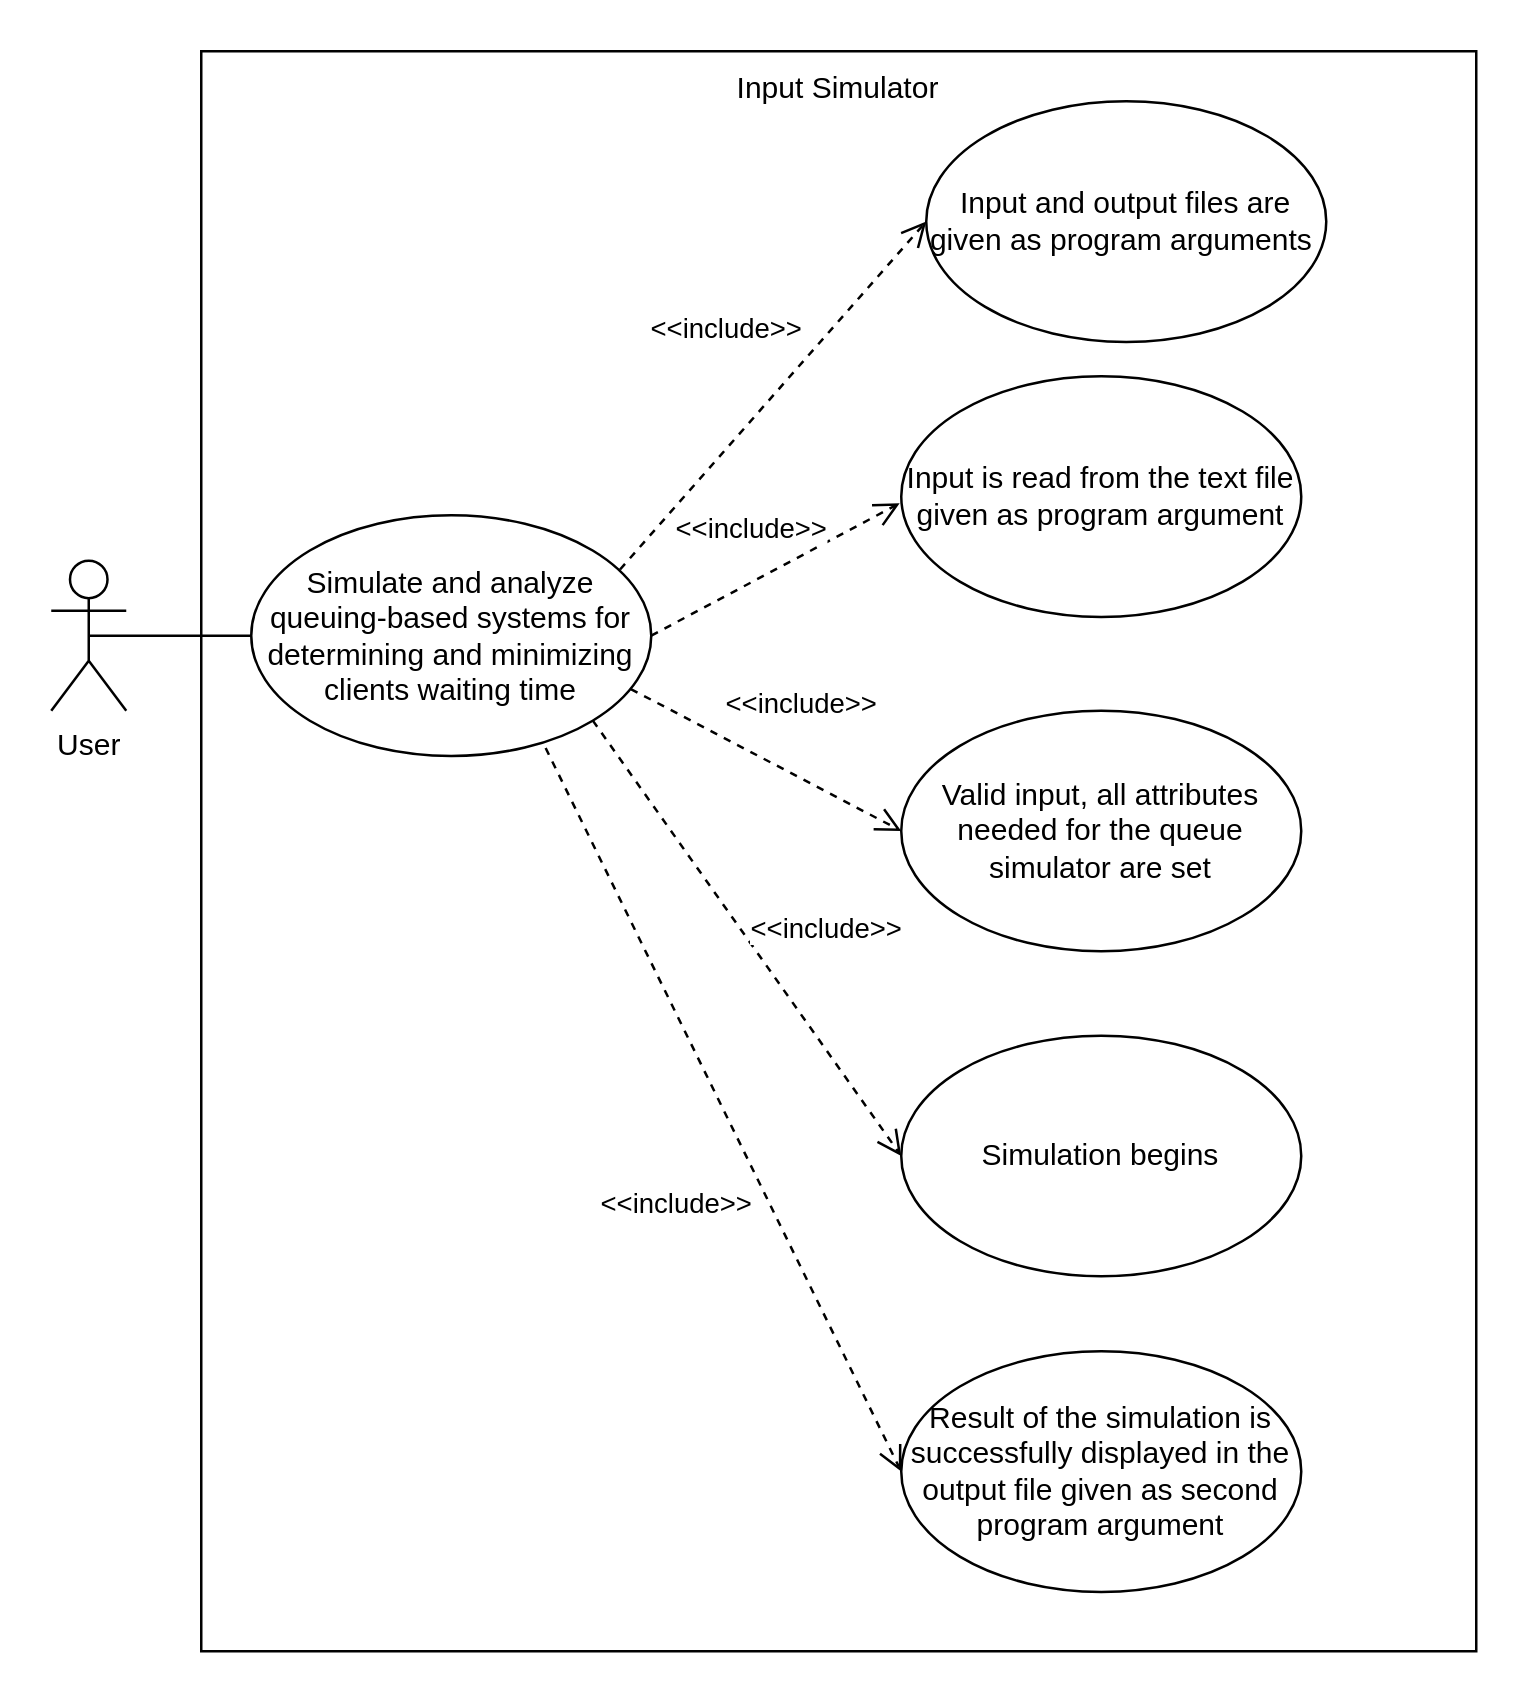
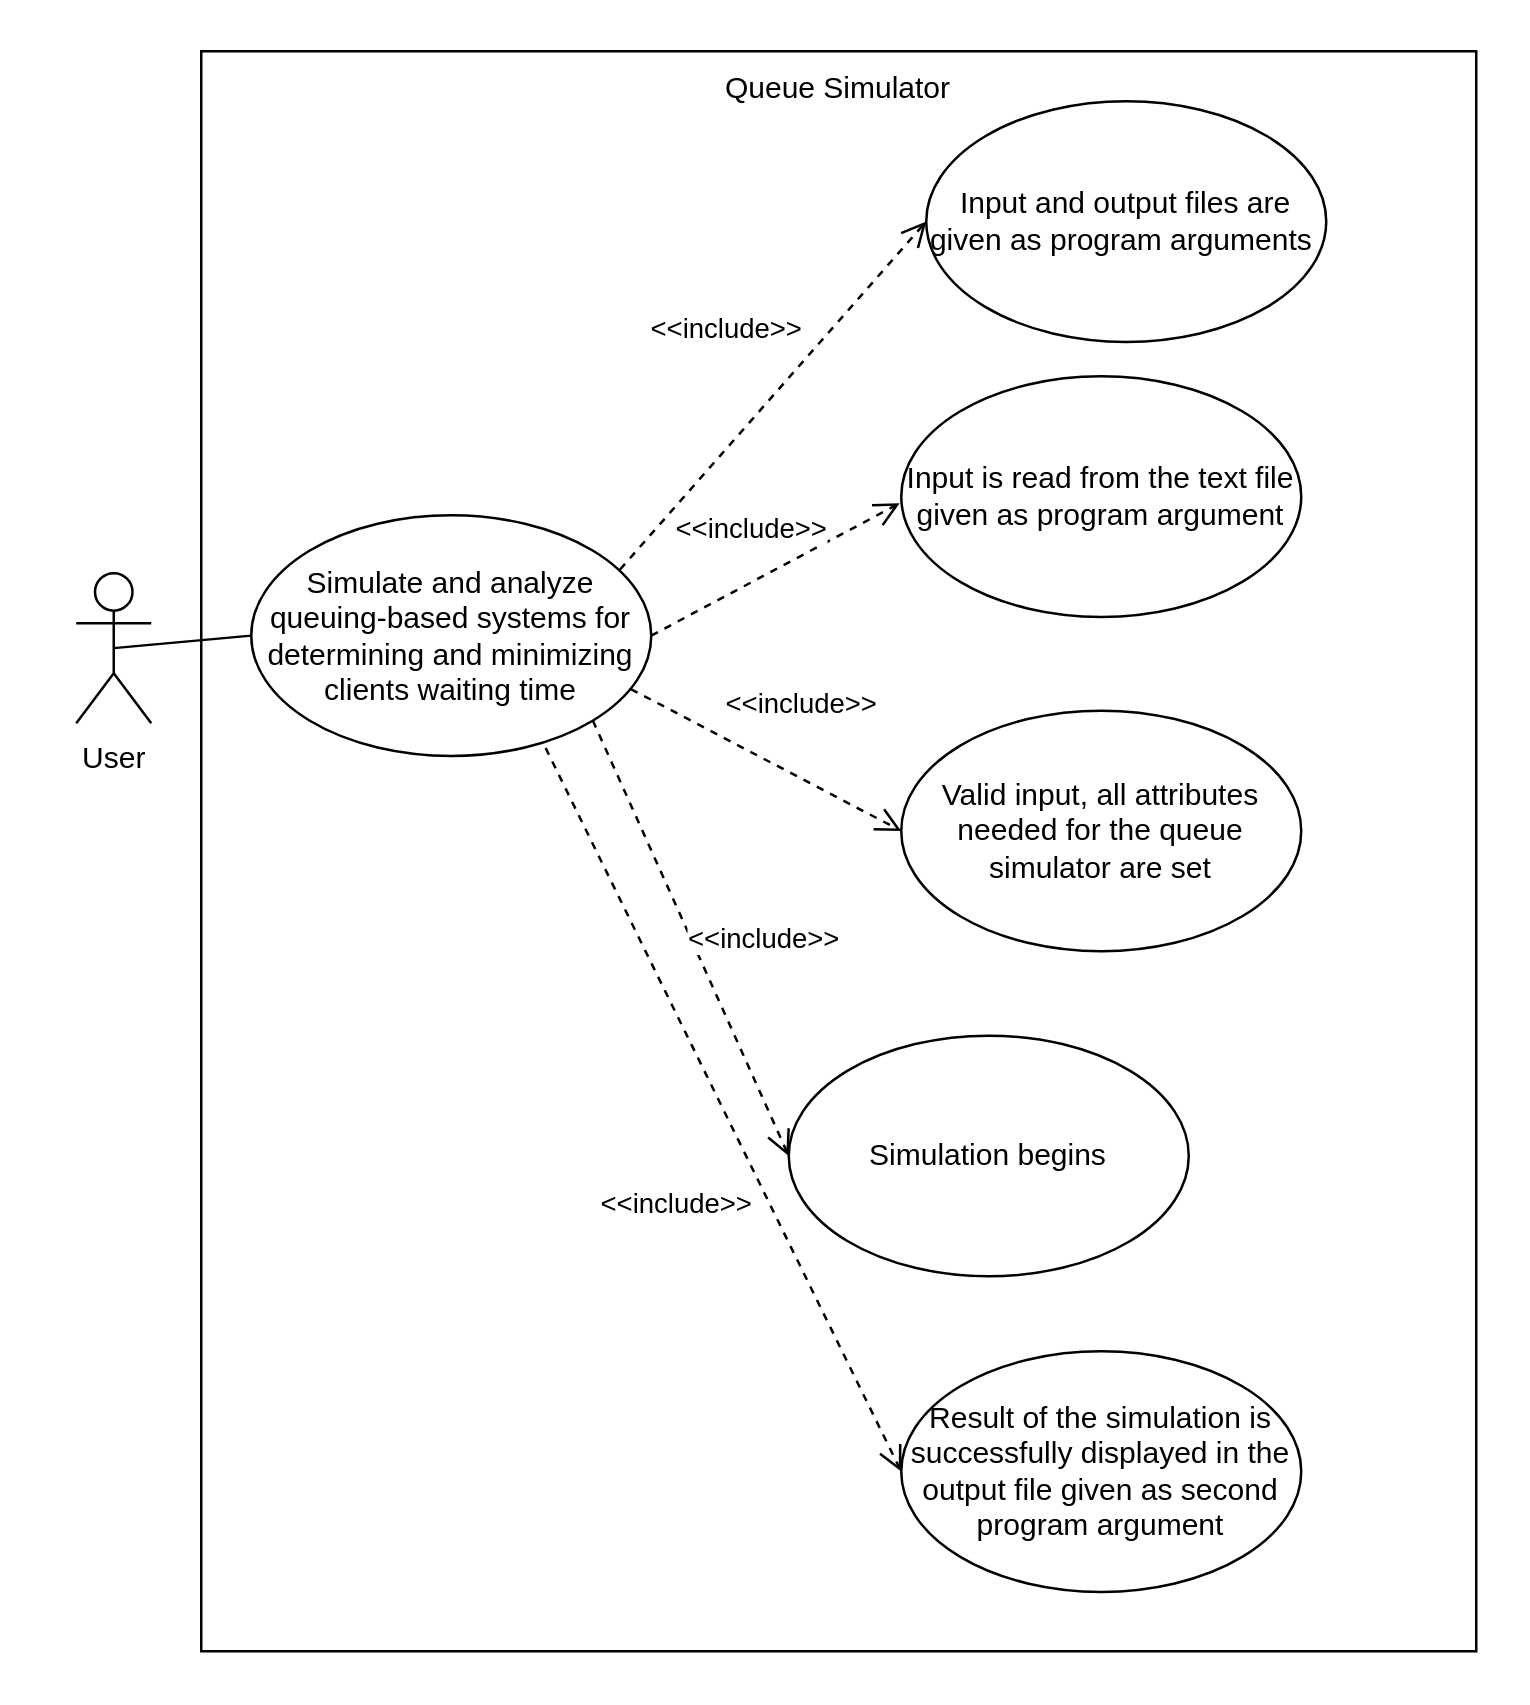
  <mxCell id="0" />
  <mxCell id="1" parent="0" />
- <mxCell id="2" value="User&lt;br&gt;" style="shape=umlActor;verticalLabelPosition=bottom;verticalAlign=top;html=1;outlineConnect=0;" vertex="1" parent="1"><mxGeometry x="20" y="223.75" width="30" height="60" as="geometry" /></mxCell>
+ <mxCell id="2" value="User&lt;br&gt;" style="shape=umlActor;verticalLabelPosition=bottom;verticalAlign=top;html=1;outlineConnect=0;" vertex="1" parent="1"><mxGeometry x="30" y="228.75" width="30" height="60" as="geometry" /></mxCell>
  <mxCell id="3" value="" style="rounded=0;whiteSpace=wrap;html=1;fillColor=none;" vertex="1" parent="1"><mxGeometry x="80" y="20" width="510" height="640" as="geometry" /></mxCell>
- <mxCell id="4" value="Input Simulator" style="text;html=1;strokeColor=none;fillColor=none;align=center;verticalAlign=middle;whiteSpace=wrap;rounded=0;" vertex="1" parent="1"><mxGeometry x="275" y="20" width="120" height="30" as="geometry" /></mxCell>
+ <mxCell id="4" value="Queue Simulator" style="text;html=1;strokeColor=none;fillColor=none;align=center;verticalAlign=middle;whiteSpace=wrap;rounded=0;" vertex="1" parent="1"><mxGeometry x="275" y="20" width="120" height="30" as="geometry" /></mxCell>
  <mxCell id="5" value="Simulate and analyze queuing-based systems for determining and minimizing clients waiting time" style="ellipse;whiteSpace=wrap;html=1;" vertex="1" parent="1"><mxGeometry x="100" y="205.63" width="160" height="96.25" as="geometry" /></mxCell>
  <mxCell id="6" value="" style="endArrow=none;html=1;rounded=0;exitX=0.5;exitY=0.5;exitDx=0;exitDy=0;exitPerimeter=0;entryX=0;entryY=0.5;entryDx=0;entryDy=0;" edge="1" parent="1" source="2" target="5"><mxGeometry width="50" height="50" relative="1" as="geometry"><mxPoint x="220" y="280" as="sourcePoint" /><mxPoint x="270" y="230" as="targetPoint" /></mxGeometry></mxCell>
  <mxCell id="7" value="&amp;lt;&amp;lt;include&amp;gt;&amp;gt;" style="html=1;verticalAlign=bottom;endArrow=open;dashed=1;endSize=8;elbow=vertical;exitX=1;exitY=0.5;exitDx=0;exitDy=0;entryX=-0.004;entryY=0.528;entryDx=0;entryDy=0;entryPerimeter=0;rounded=0;strokeColor=default;" edge="1" parent="1" source="5" target="9"><mxGeometry x="-0.091" y="11" relative="1" as="geometry"><mxPoint x="590" y="220" as="sourcePoint" /><mxPoint x="540" y="230" as="targetPoint" /><mxPoint as="offset" /></mxGeometry></mxCell>
  <mxCell id="8" value="Input and output files are given as program arguments&amp;nbsp;" style="ellipse;whiteSpace=wrap;html=1;" vertex="1" parent="1"><mxGeometry x="370" y="40" width="160" height="96.25" as="geometry" /></mxCell>
  <mxCell id="9" value="Input is read from the text file given as program argument" style="ellipse;whiteSpace=wrap;html=1;" vertex="1" parent="1"><mxGeometry x="360" y="150" width="160" height="96.25" as="geometry" /></mxCell>
  <mxCell id="10" value="Valid input, all attributes needed for the queue simulator are set" style="ellipse;whiteSpace=wrap;html=1;" vertex="1" parent="1"><mxGeometry x="360" y="283.75" width="160" height="96.25" as="geometry" /></mxCell>
- <mxCell id="11" value="Simulation begins" style="ellipse;whiteSpace=wrap;html=1;" vertex="1" parent="1"><mxGeometry x="360" y="413.75" width="160" height="96.25" as="geometry" /></mxCell>
+ <mxCell id="11" value="Simulation begins" style="ellipse;whiteSpace=wrap;html=1;" vertex="1" parent="1"><mxGeometry x="315" y="413.75" width="160" height="96.25" as="geometry" /></mxCell>
  <mxCell id="12" value="Result of the simulation is successfully displayed in the output file given as second program argument" style="ellipse;whiteSpace=wrap;html=1;" vertex="1" parent="1"><mxGeometry x="360" y="540" width="160" height="96.25" as="geometry" /></mxCell>
  <mxCell id="13" value="&amp;lt;&amp;lt;include&amp;gt;&amp;gt;" style="html=1;verticalAlign=bottom;endArrow=open;dashed=1;endSize=8;elbow=vertical;exitX=0.949;exitY=0.722;exitDx=0;exitDy=0;entryX=0;entryY=0.5;entryDx=0;entryDy=0;rounded=0;strokeColor=default;exitPerimeter=0;" edge="1" parent="1" source="5" target="10"><mxGeometry x="0.102" y="18" relative="1" as="geometry"><mxPoint x="270" y="264" as="sourcePoint" /><mxPoint x="369" y="211" as="targetPoint" /><mxPoint as="offset" /></mxGeometry></mxCell>
  <mxCell id="14" value="&amp;lt;&amp;lt;include&amp;gt;&amp;gt;" style="html=1;verticalAlign=bottom;endArrow=open;dashed=1;endSize=8;elbow=vertical;exitX=0.922;exitY=0.225;exitDx=0;exitDy=0;entryX=0;entryY=0.5;entryDx=0;entryDy=0;rounded=0;strokeColor=default;exitPerimeter=0;" edge="1" parent="1" source="5" target="8"><mxGeometry x="0.01" y="26" relative="1" as="geometry"><mxPoint x="270" y="264" as="sourcePoint" /><mxPoint x="369" y="211" as="targetPoint" /><mxPoint as="offset" /></mxGeometry></mxCell>
  <mxCell id="15" value="&amp;lt;&amp;lt;include&amp;gt;&amp;gt;" style="html=1;verticalAlign=bottom;endArrow=open;dashed=1;endSize=8;elbow=vertical;exitX=1;exitY=1;exitDx=0;exitDy=0;entryX=0;entryY=0.5;entryDx=0;entryDy=0;rounded=0;strokeColor=default;" edge="1" parent="1" source="5" target="11"><mxGeometry x="0.211" y="23" relative="1" as="geometry"><mxPoint x="262" y="285" as="sourcePoint" /><mxPoint x="370" y="342" as="targetPoint" /><mxPoint as="offset" /></mxGeometry></mxCell>
  <mxCell id="16" value="&amp;lt;&amp;lt;include&amp;gt;&amp;gt;" style="html=1;verticalAlign=bottom;endArrow=open;dashed=1;endSize=8;elbow=vertical;exitX=0.736;exitY=0.967;exitDx=0;exitDy=0;entryX=0;entryY=0.5;entryDx=0;entryDy=0;rounded=0;strokeColor=default;exitPerimeter=0;" edge="1" parent="1" source="5" target="12"><mxGeometry x="0.208" y="-37" relative="1" as="geometry"><mxPoint x="247" y="297" as="sourcePoint" /><mxPoint x="370" y="472" as="targetPoint" /><mxPoint x="-1" as="offset" /></mxGeometry></mxCell>
